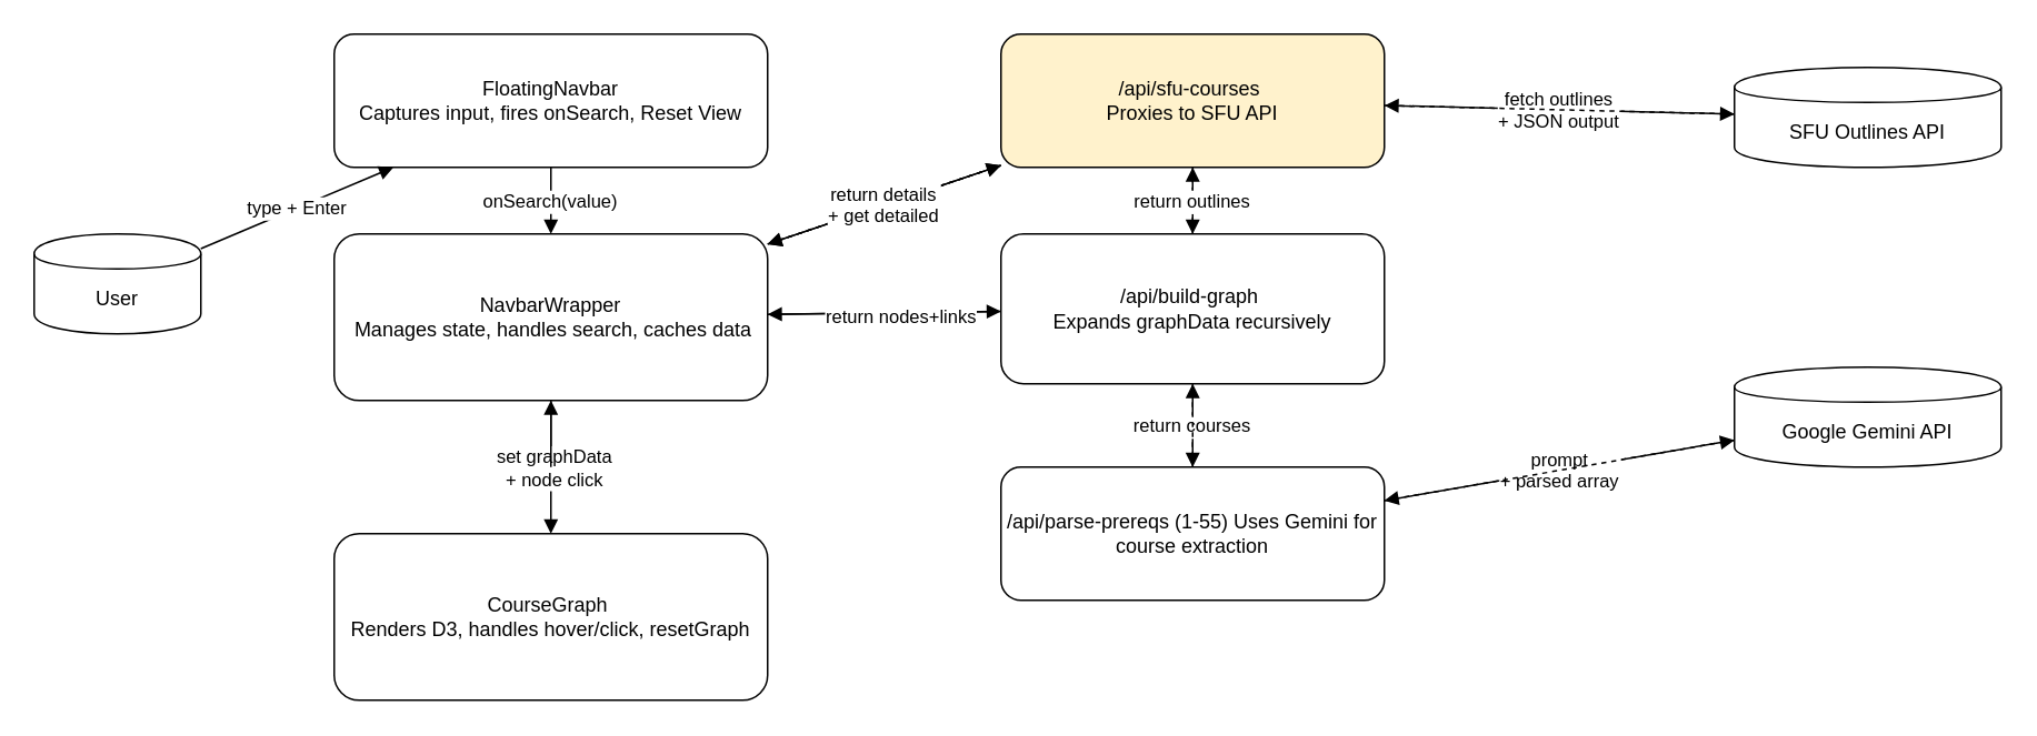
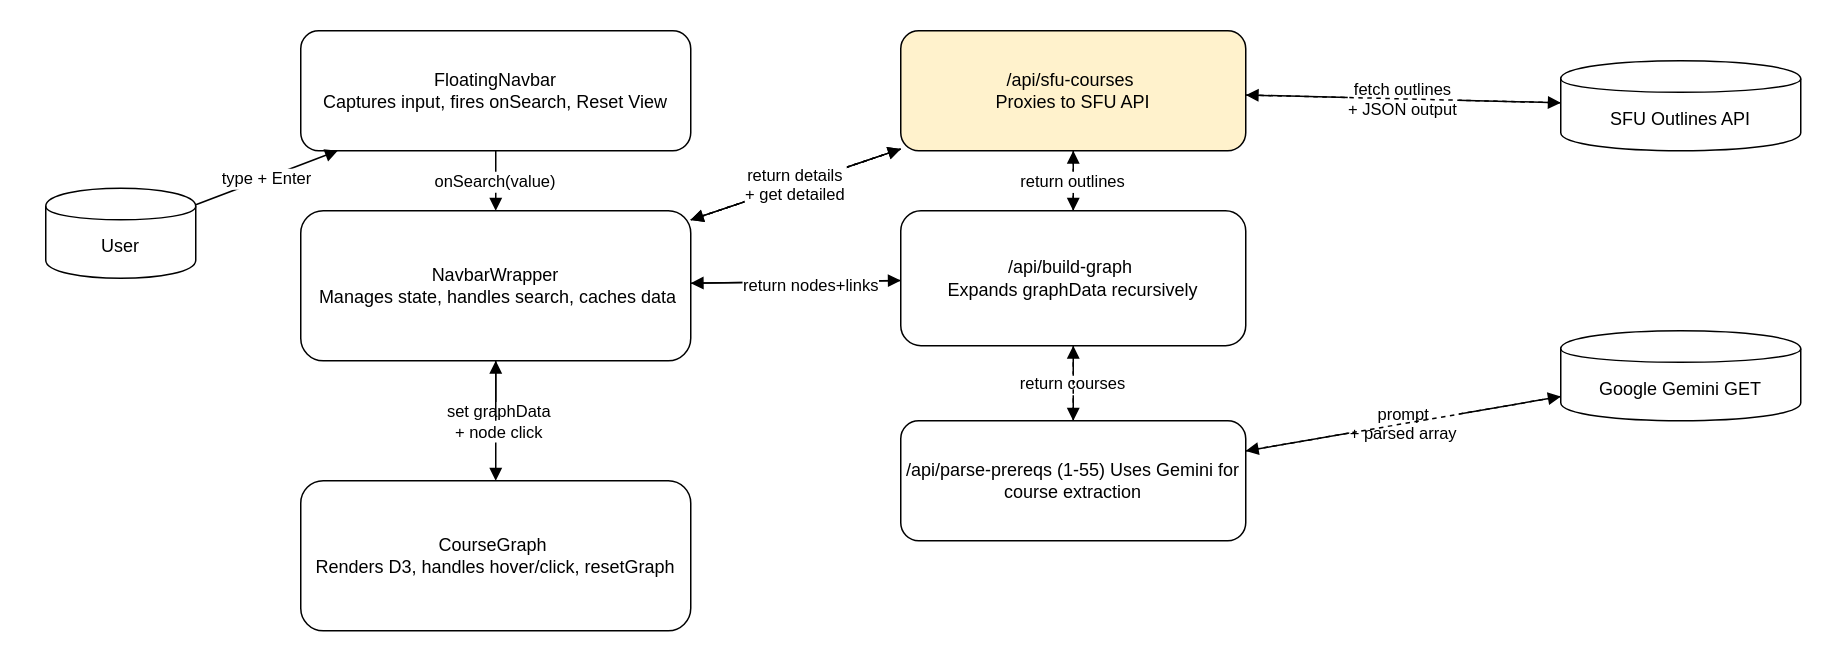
  <mxCell id="0" />
  <mxCell id="1" parent="0" />
- <mxCell id="2" value="User" style="shape=cylinder;whiteSpace=wrap;html=1;boundedLbl=1;" vertex="1" parent="1"><mxGeometry x="20" y="140" width="100" height="60" as="geometry" /></mxCell>
+ <mxCell id="2" value="User" style="shape=cylinder;whiteSpace=wrap;html=1;boundedLbl=1;" vertex="1" parent="1"><mxGeometry x="30" y="125" width="100" height="60" as="geometry" /></mxCell>
  <mxCell id="3" value="SFU Outlines API" style="shape=cylinder;whiteSpace=wrap;html=1;boundedLbl=1;" vertex="1" parent="1"><mxGeometry x="1040" y="40" width="160" height="60" as="geometry" /></mxCell>
- <mxCell id="4" value="Google Gemini API" style="shape=cylinder;whiteSpace=wrap;html=1;boundedLbl=1;" vertex="1" parent="1"><mxGeometry x="1040" y="220" width="160" height="60" as="geometry" /></mxCell>
+ <mxCell id="4" value="Google Gemini GET" style="shape=cylinder;whiteSpace=wrap;html=1;boundedLbl=1;" vertex="1" parent="1"><mxGeometry x="1040" y="220" width="160" height="60" as="geometry" /></mxCell>
  <mxCell id="5" value="FloatingNavbar&lt;div&gt;Captures input, fires onSearch, Reset View&lt;/div&gt;" style="rounded=1;whiteSpace=wrap;html=1;" vertex="1" parent="1"><mxGeometry x="200" y="20" width="260" height="80" as="geometry" /></mxCell>
  <mxCell id="6" value="NavbarWrapper&lt;div&gt;&amp;nbsp;Manages state, handles search, caches data&lt;/div&gt;" style="rounded=1;whiteSpace=wrap;html=1;" vertex="1" parent="1"><mxGeometry x="200" y="140" width="260" height="100" as="geometry" /></mxCell>
  <mxCell id="7" value="CourseGraph&amp;nbsp;&lt;div&gt;Renders D3, handles hover/click, resetGraph&lt;/div&gt;" style="rounded=1;whiteSpace=wrap;html=1;" vertex="1" parent="1"><mxGeometry x="200" y="320" width="260" height="100" as="geometry" /></mxCell>
  <mxCell id="8" value="/api/sfu-courses&amp;nbsp;&lt;div&gt;Proxies to SFU API&lt;/div&gt;" style="rounded=1;whiteSpace=wrap;html=1;fillColor=#fff2cc;" vertex="1" parent="1"><mxGeometry x="600" y="20" width="230" height="80" as="geometry" /></mxCell>
  <mxCell id="9" value="/api/build-graph&amp;nbsp;&lt;div&gt;Expands graphData recursively&lt;/div&gt;" style="rounded=1;whiteSpace=wrap;html=1;" vertex="1" parent="1"><mxGeometry x="600" y="140" width="230" height="90" as="geometry" /></mxCell>
  <mxCell id="10" value="/api/parse-prereqs (1-55) Uses Gemini for course extraction" style="rounded=1;whiteSpace=wrap;html=1;" vertex="1" parent="1"><mxGeometry x="600" y="280" width="230" height="80" as="geometry" /></mxCell>
  <mxCell id="11" value="type + Enter" style="endArrow=block;rounded=1;" edge="1" parent="1" source="2" target="5"><mxGeometry relative="1" as="geometry" /></mxCell>
  <mxCell id="12" value="onSearch(value)" style="endArrow=block;rounded=1;" edge="1" parent="1" source="5" target="6"><mxGeometry relative="1" as="geometry" /></mxCell>
  <mxCell id="13" value="GET outlines" style="endArrow=block;rounded=1;" edge="1" parent="1" source="6" target="8"><mxGeometry relative="1" as="geometry" /></mxCell>
  <mxCell id="14" value="return JSON" style="endArrow=block;rounded=1;dashed=1;" edge="1" parent="1" source="8" target="6"><mxGeometry relative="1" as="geometry" /></mxCell>
  <mxCell id="15" value="" style="endArrow=block;rounded=1;" edge="1" parent="1" source="6" target="9"><mxGeometry x="0.004" relative="1" as="geometry"><mxPoint as="offset" /></mxGeometry></mxCell>
  <mxCell id="16" value="GET outlines" style="endArrow=block;rounded=1;" edge="1" parent="1" source="9" target="8"><mxGeometry relative="1" as="geometry" /></mxCell>
  <mxCell id="17" value="return outlines" style="endArrow=block;rounded=1;dashed=1;" edge="1" parent="1" source="8" target="9"><mxGeometry relative="1" as="geometry" /></mxCell>
  <mxCell id="18" value="return courses" style="endArrow=block;rounded=1;" edge="1" parent="1" source="9" target="10"><mxGeometry relative="1" as="geometry" /></mxCell>
  <mxCell id="19" value="" style="endArrow=block;rounded=1;dashed=1;" edge="1" parent="1" source="10" target="9"><mxGeometry relative="1" as="geometry" /></mxCell>
  <mxCell id="20" value="" style="endArrow=block;rounded=1;" edge="1" parent="1" source="9" target="6"><mxGeometry x="0.003" relative="1" as="geometry"><mxPoint as="offset" /></mxGeometry></mxCell>
  <mxCell id="21" value="return nodes+links" style="edgeLabel;html=1;align=center;verticalAlign=middle;resizable=0;points=[];" vertex="1" connectable="0" parent="20"><mxGeometry x="-0.133" y="2" relative="1" as="geometry"><mxPoint as="offset" /></mxGeometry></mxCell>
  <mxCell id="22" value="" style="endArrow=block;rounded=1;" edge="1" parent="1" source="6" target="7"><mxGeometry relative="1" as="geometry"><mxPoint as="offset" /></mxGeometry></mxCell>
  <mxCell id="23" value="set graphData&lt;br style=&quot;padding: 0px; margin: 0px;&quot;&gt;+&amp;nbsp;node click" style="edgeLabel;html=1;align=center;verticalAlign=middle;resizable=0;points=[];" vertex="1" connectable="0" parent="22"><mxGeometry x="-0.011" y="1" relative="1" as="geometry"><mxPoint as="offset" /></mxGeometry></mxCell>
  <mxCell id="24" value="" style="endArrow=block;rounded=1;" edge="1" parent="1" target="6"><mxGeometry relative="1" as="geometry"><mxPoint x="330" y="280" as="sourcePoint" /></mxGeometry></mxCell>
  <mxCell id="25" value="GET details" style="endArrow=block;rounded=1;" edge="1" parent="1" source="6" target="8"><mxGeometry relative="1" as="geometry" /></mxCell>
  <mxCell id="26" value="return details&#10;+ get detailed" style="endArrow=block;rounded=1;dashed=1;" edge="1" parent="1" source="8" target="6"><mxGeometry relative="1" as="geometry" /></mxCell>
  <mxCell id="27" value="fetch outlines&#10;+ JSON output" style="endArrow=block;rounded=1;" edge="1" parent="1" source="8" target="3"><mxGeometry relative="1" as="geometry" /></mxCell>
  <mxCell id="28" value="" style="endArrow=block;rounded=1;dashed=1;" edge="1" parent="1" source="3" target="8"><mxGeometry relative="1" as="geometry" /></mxCell>
  <mxCell id="29" value="prompt&#10;+ parsed array" style="endArrow=block;rounded=1;" edge="1" parent="1" source="10" target="4"><mxGeometry relative="1" as="geometry" /></mxCell>
  <mxCell id="30" value="" style="endArrow=block;rounded=1;dashed=1;" edge="1" parent="1" source="4" target="10"><mxGeometry relative="1" as="geometry" /></mxCell>
